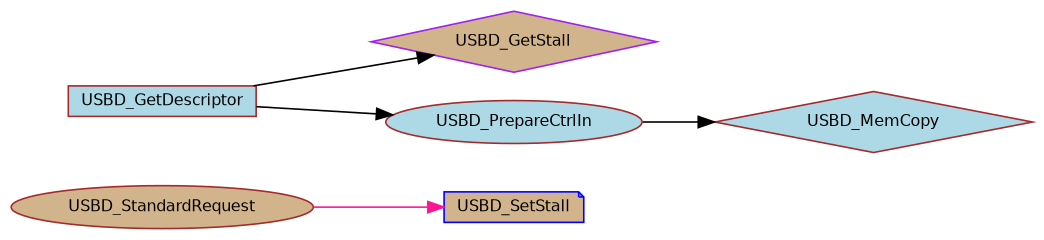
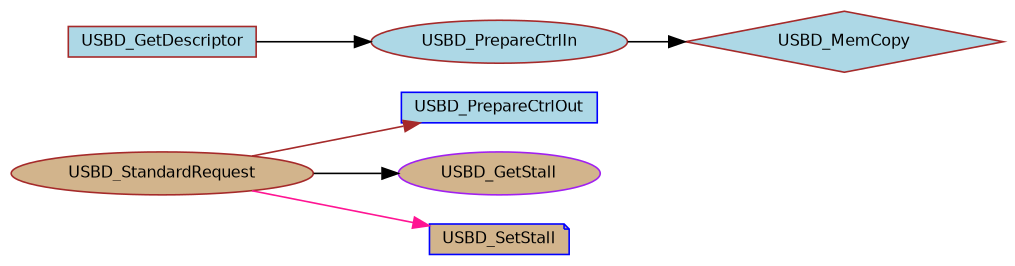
  digraph {
    rankdir=LR
    node [color=brown fillcolor=lightblue fontname=Helvetica fontsize=10 shape=ellipse style=filled]
    edge [color=black fontname=Helvetica fontsize=10 labelfontname=Helvetica labelfontsize=10 style=solid]
    n1 [fillcolor=tan fontcolor=black height=0.2 label=USBD_StandardRequest width=0.4]
-   n3 [color=purple fillcolor=tan height=0.2 label=USBD_GetStall shape=diamond width=0.4]
+   n2 [color=blue height=0.2 label=USBD_PrepareCtrlOut shape=box width=0.4]
+   n3 [color=purple fillcolor=tan height=0.2 label=USBD_GetStall width=0.4]
    n4 [color=blue fillcolor=tan height=0.2 label=USBD_SetStall shape=note width=0.4]
    n5 [height=0.2 label=USBD_GetDescriptor shape=box width=0.4]
    n6 [height=0.2 label=USBD_PrepareCtrlIn width=0.4]
    n7 [height=0.2 label=USBD_MemCopy shape=diamond width=0.4]
-   n5 -> n3
+   n1 -> n2 [color=brown]
+   n1 -> n3
    n1 -> n4 [color=deeppink]
    n5 -> n6
    n6 -> n7
  }
